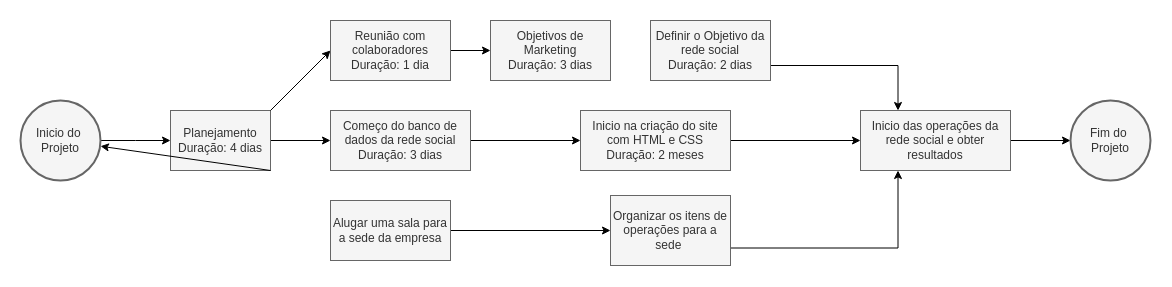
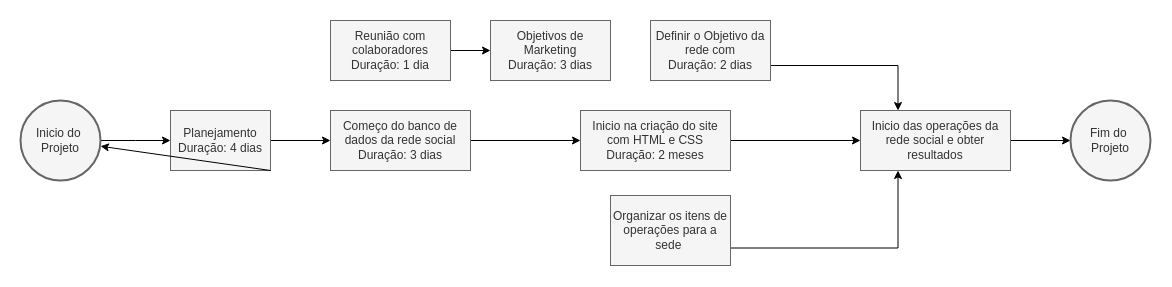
  <mxCell id="0" />
  <mxCell id="1" parent="0" />
  <mxCell id="2" style="edgeStyle=orthogonalEdgeStyle;rounded=0;orthogonalLoop=1;jettySize=auto;html=1;exitX=1;exitY=0.5;exitDx=0;exitDy=0;exitPerimeter=0;" edge="1" parent="1" source="3"><mxGeometry relative="1" as="geometry"><mxPoint x="170" y="140" as="targetPoint" /></mxGeometry></mxCell>
  <mxCell id="3" value="Inicio do&amp;nbsp;&lt;br&gt;Projeto" style="strokeWidth=2;html=1;shape=mxgraph.flowchart.start_2;whiteSpace=wrap;fillColor=#f5f5f5;fontColor=#333333;strokeColor=#666666;" vertex="1" parent="1"><mxGeometry x="20" y="100" width="80" height="80" as="geometry" /></mxCell>
  <mxCell id="4" value="" style="edgeStyle=orthogonalEdgeStyle;rounded=0;orthogonalLoop=1;jettySize=auto;html=1;" edge="1" parent="1" source="5" target="10"><mxGeometry relative="1" as="geometry" /></mxCell>
  <mxCell id="5" value="Planejamento&lt;br&gt;Duração: 4 dias" style="rounded=0;whiteSpace=wrap;html=1;fillColor=#f5f5f5;fontColor=#333333;strokeColor=#666666;" vertex="1" parent="1"><mxGeometry x="170" y="110" width="100" height="60" as="geometry" /></mxCell>
- <mxCell id="6" value="" style="endArrow=classic;html=1;rounded=0;exitX=1;exitY=0;exitDx=0;exitDy=0;entryX=0;entryY=0.5;entryDx=0;entryDy=0;" edge="1" parent="1" source="5" target="8"><mxGeometry width="50" height="50" relative="1" as="geometry"><mxPoint x="600" y="190" as="sourcePoint" /><mxPoint x="330" y="70" as="targetPoint" /></mxGeometry></mxCell>
  <mxCell id="7" style="edgeStyle=orthogonalEdgeStyle;rounded=0;orthogonalLoop=1;jettySize=auto;html=1;entryX=0;entryY=0.5;entryDx=0;entryDy=0;" edge="1" parent="1" source="8" target="16"><mxGeometry relative="1" as="geometry"><mxPoint x="510" y="50" as="targetPoint" /></mxGeometry></mxCell>
  <mxCell id="8" value="Reunião com&lt;br&gt;colaboradores&lt;br&gt;Duração: 1 dia" style="rounded=0;whiteSpace=wrap;html=1;fillColor=#f5f5f5;fontColor=#333333;strokeColor=#666666;" vertex="1" parent="1"><mxGeometry x="330" y="20" width="120" height="60" as="geometry" /></mxCell>
  <mxCell id="9" style="edgeStyle=orthogonalEdgeStyle;rounded=0;orthogonalLoop=1;jettySize=auto;html=1;entryX=0;entryY=0.5;entryDx=0;entryDy=0;" edge="1" parent="1" source="10" target="15"><mxGeometry relative="1" as="geometry" /></mxCell>
  <mxCell id="10" value="Começo do banco de dados da rede social&lt;br&gt;Duração: 3 dias" style="rounded=0;whiteSpace=wrap;html=1;fillColor=#f5f5f5;fontColor=#333333;strokeColor=#666666;" vertex="1" parent="1"><mxGeometry x="330" y="110" width="140" height="60" as="geometry" /></mxCell>
  <mxCell id="11" value="" style="endArrow=classic;html=1;rounded=0;exitX=1;exitY=1;exitDx=0;exitDy=0;" edge="1" parent="1" source="5" target="3"><mxGeometry width="50" height="50" relative="1" as="geometry"><mxPoint x="600" y="170" as="sourcePoint" /><mxPoint x="330" y="230" as="targetPoint" /></mxGeometry></mxCell>
- <mxCell id="12" style="edgeStyle=orthogonalEdgeStyle;rounded=0;orthogonalLoop=1;jettySize=auto;html=1;entryX=0;entryY=0.5;entryDx=0;entryDy=0;" edge="1" parent="1" source="13" target="18"><mxGeometry relative="1" as="geometry"><mxPoint x="530" y="230" as="targetPoint" /></mxGeometry></mxCell>
- <mxCell id="13" value="Alugar uma sala para a sede da empresa" style="rounded=0;whiteSpace=wrap;html=1;fillColor=#f5f5f5;fontColor=#333333;strokeColor=#666666;" vertex="1" parent="1"><mxGeometry x="330" y="200" width="120" height="60" as="geometry" /></mxCell>
  <mxCell id="14" style="edgeStyle=orthogonalEdgeStyle;rounded=0;orthogonalLoop=1;jettySize=auto;html=1;exitX=1;exitY=0.5;exitDx=0;exitDy=0;entryX=0;entryY=0.5;entryDx=0;entryDy=0;" edge="1" parent="1" source="15" target="22"><mxGeometry relative="1" as="geometry" /></mxCell>
  <mxCell id="15" value="Inicio na criação do site com HTML e CSS&lt;br&gt;Duração: 2 meses" style="rounded=0;whiteSpace=wrap;html=1;fillColor=#f5f5f5;fontColor=#333333;strokeColor=#666666;" vertex="1" parent="1"><mxGeometry x="580" y="110" width="150" height="60" as="geometry" /></mxCell>
  <mxCell id="16" value="Objetivos de Marketing&lt;br&gt;Duração: 3 dias" style="rounded=0;whiteSpace=wrap;html=1;fillColor=#f5f5f5;fontColor=#333333;strokeColor=#666666;" vertex="1" parent="1"><mxGeometry x="490" y="20" width="120" height="60" as="geometry" /></mxCell>
  <mxCell id="17" style="edgeStyle=orthogonalEdgeStyle;rounded=0;orthogonalLoop=1;jettySize=auto;html=1;exitX=1;exitY=0.75;exitDx=0;exitDy=0;entryX=0.25;entryY=1;entryDx=0;entryDy=0;" edge="1" parent="1" source="18" target="22"><mxGeometry relative="1" as="geometry" /></mxCell>
  <mxCell id="18" value="Organizar os itens de operações para a sede&amp;nbsp;&lt;br&gt;" style="rounded=0;whiteSpace=wrap;html=1;fillColor=#f5f5f5;fontColor=#333333;strokeColor=#666666;" vertex="1" parent="1"><mxGeometry x="610" y="195" width="120" height="70" as="geometry" /></mxCell>
  <mxCell id="19" style="edgeStyle=orthogonalEdgeStyle;rounded=0;orthogonalLoop=1;jettySize=auto;html=1;exitX=1;exitY=0.75;exitDx=0;exitDy=0;entryX=0.25;entryY=0;entryDx=0;entryDy=0;" edge="1" parent="1" source="20" target="22"><mxGeometry relative="1" as="geometry" /></mxCell>
- <mxCell id="20" value="Definir o Objetivo da rede social&lt;br&gt;Duração: 2 dias" style="rounded=0;whiteSpace=wrap;html=1;fillColor=#f5f5f5;fontColor=#333333;strokeColor=#666666;" vertex="1" parent="1"><mxGeometry x="650" y="20" width="120" height="60" as="geometry" /></mxCell>
+ <mxCell id="20" value="Definir o Objetivo da rede com&lt;br&gt;Duração: 2 dias" style="rounded=0;whiteSpace=wrap;html=1;fillColor=#f5f5f5;fontColor=#333333;strokeColor=#666666;" vertex="1" parent="1"><mxGeometry x="650" y="20" width="120" height="60" as="geometry" /></mxCell>
  <mxCell id="21" style="edgeStyle=orthogonalEdgeStyle;rounded=0;orthogonalLoop=1;jettySize=auto;html=1;exitX=1;exitY=0.5;exitDx=0;exitDy=0;entryX=0;entryY=0.5;entryDx=0;entryDy=0;entryPerimeter=0;" edge="1" parent="1" source="22" target="23"><mxGeometry relative="1" as="geometry"><mxPoint x="1040" y="140" as="targetPoint" /></mxGeometry></mxCell>
  <mxCell id="22" value="Inicio das operações da rede social e obter resultados" style="rounded=0;whiteSpace=wrap;html=1;fillColor=#f5f5f5;fontColor=#333333;strokeColor=#666666;" vertex="1" parent="1"><mxGeometry x="860" y="110" width="150" height="60" as="geometry" /></mxCell>
  <mxCell id="23" value="Fim do&amp;nbsp;&lt;br&gt;Projeto" style="strokeWidth=2;html=1;shape=mxgraph.flowchart.start_2;whiteSpace=wrap;fillColor=#f5f5f5;fontColor=#333333;strokeColor=#666666;" vertex="1" parent="1"><mxGeometry x="1070" y="100" width="80" height="80" as="geometry" /></mxCell>
